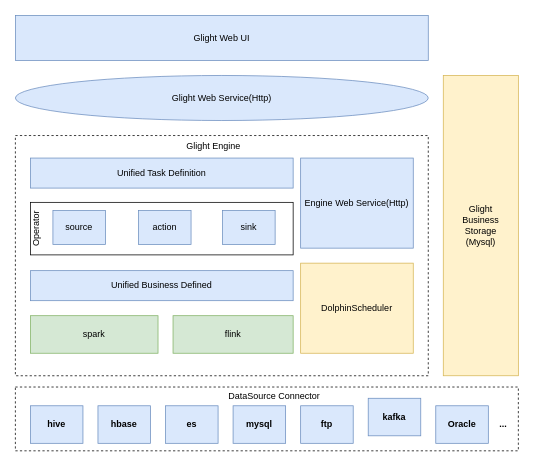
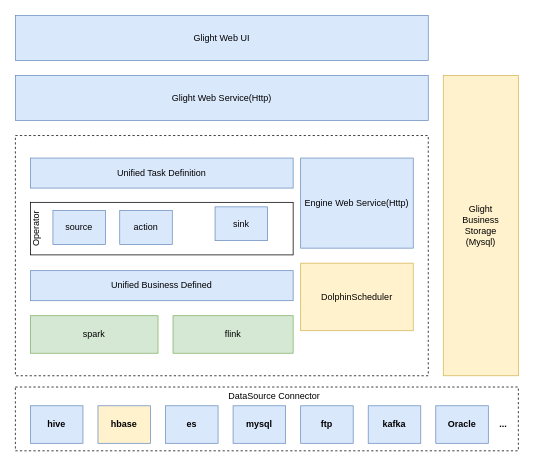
  <mxCell id="0" />
  <mxCell id="1" parent="0" />
  <mxCell id="2" value="" style="rounded=0;whiteSpace=wrap;html=1;dashed=1;" vertex="1" parent="1"><mxGeometry x="20" y="180" width="550" height="320" as="geometry" /></mxCell>
  <mxCell id="3" value="Glight Web UI" style="rounded=0;whiteSpace=wrap;html=1;fillColor=#dae8fc;strokeColor=#6c8ebf;" vertex="1" parent="1"><mxGeometry x="20" y="20" width="550" height="60" as="geometry" /></mxCell>
- <mxCell id="4" value="Glight Web Service(Http)" style="ellipse;whiteSpace=wrap;html=1;fillColor=#dae8fc;strokeColor=#6c8ebf;" vertex="1" parent="1"><mxGeometry x="20" y="100" width="550" height="60" as="geometry" /></mxCell>
- <mxCell id="5" value="Glight Engine" style="text;html=1;strokeColor=none;fillColor=none;align=center;verticalAlign=middle;whiteSpace=wrap;rounded=0;dashed=1;" vertex="1" parent="1"><mxGeometry x="204" y="180" width="160" height="30" as="geometry" /></mxCell>
+ <mxCell id="4" value="Glight Web Service(Http)" style="rounded=0;whiteSpace=wrap;html=1;fillColor=#dae8fc;strokeColor=#6c8ebf;" vertex="1" parent="1"><mxGeometry x="20" y="100" width="550" height="60" as="geometry" /></mxCell>
  <mxCell id="6" value="Glight&lt;br&gt;Business&lt;br&gt;Storage&lt;br&gt;(Mysql)" style="rounded=0;whiteSpace=wrap;html=1;fillColor=#fff2cc;strokeColor=#d6b656;" vertex="1" parent="1"><mxGeometry x="590" y="100" width="100" height="400" as="geometry" /></mxCell>
  <mxCell id="7" value="Engine Web Service(Http)" style="rounded=0;whiteSpace=wrap;html=1;fillColor=#dae8fc;strokeColor=#6c8ebf;" vertex="1" parent="1"><mxGeometry x="400" y="210" width="150" height="120" as="geometry" /></mxCell>
- <mxCell id="8" value="DolphinScheduler" style="rounded=0;whiteSpace=wrap;html=1;fillColor=#fff2cc;strokeColor=#d6b656;" vertex="1" parent="1"><mxGeometry x="400" y="350" width="150" height="120" as="geometry" /></mxCell>
+ <mxCell id="8" value="DolphinScheduler" style="rounded=0;whiteSpace=wrap;html=1;fillColor=#fff2cc;strokeColor=#d6b656;" vertex="1" parent="1"><mxGeometry x="400" y="350" width="150" height="90" as="geometry" /></mxCell>
  <mxCell id="9" value="Unified Task Definition" style="rounded=0;whiteSpace=wrap;html=1;fillColor=#dae8fc;strokeColor=#6c8ebf;" vertex="1" parent="1"><mxGeometry x="40" y="210" width="350" height="40" as="geometry" /></mxCell>
  <mxCell id="10" value="Unified Business Defined" style="rounded=0;whiteSpace=wrap;html=1;fillColor=#dae8fc;strokeColor=#6c8ebf;" vertex="1" parent="1"><mxGeometry x="40" y="360" width="350" height="40" as="geometry" /></mxCell>
  <mxCell id="11" value="" style="rounded=0;whiteSpace=wrap;html=1;" vertex="1" parent="1"><mxGeometry x="40" y="269" width="350" height="70" as="geometry" /></mxCell>
  <mxCell id="12" value="Operator" style="text;html=1;strokeColor=none;fillColor=none;align=center;verticalAlign=middle;whiteSpace=wrap;rounded=0;fontFamily=Helvetica;rotation=-90;" vertex="1" parent="1"><mxGeometry x="40" y="263.35" width="14.94" height="81.3" as="geometry" /></mxCell>
  <mxCell id="13" value="source" style="rounded=0;whiteSpace=wrap;html=1;fontFamily=Helvetica;fillColor=#dae8fc;strokeColor=#6c8ebf;" vertex="1" parent="1"><mxGeometry x="70" y="280" width="70" height="45" as="geometry" /></mxCell>
- <mxCell id="14" value="action" style="rounded=0;whiteSpace=wrap;html=1;fontFamily=Helvetica;fillColor=#dae8fc;strokeColor=#6c8ebf;" vertex="1" parent="1"><mxGeometry x="184" y="280" width="70" height="45" as="geometry" /></mxCell>
- <mxCell id="15" value="sink" style="rounded=0;whiteSpace=wrap;html=1;fontFamily=Helvetica;fillColor=#dae8fc;strokeColor=#6c8ebf;" vertex="1" parent="1"><mxGeometry x="296" y="280" width="70" height="45" as="geometry" /></mxCell>
+ <mxCell id="14" value="action" style="rounded=0;whiteSpace=wrap;html=1;fontFamily=Helvetica;fillColor=#dae8fc;strokeColor=#6c8ebf;" vertex="1" parent="1"><mxGeometry x="159" y="280" width="70" height="45" as="geometry" /></mxCell>
+ <mxCell id="15" value="sink" style="rounded=0;whiteSpace=wrap;html=1;fontFamily=Helvetica;fillColor=#dae8fc;strokeColor=#6c8ebf;" vertex="1" parent="1"><mxGeometry x="286" y="275" width="70" height="45" as="geometry" /></mxCell>
  <mxCell id="16" value="spark" style="rounded=0;whiteSpace=wrap;html=1;fontFamily=Helvetica;fillColor=#d5e8d4;strokeColor=#82b366;" vertex="1" parent="1"><mxGeometry x="40" y="420" width="170" height="50" as="geometry" /></mxCell>
  <mxCell id="17" value="flink" style="rounded=0;whiteSpace=wrap;html=1;fontFamily=Helvetica;fillColor=#d5e8d4;strokeColor=#82b366;" vertex="1" parent="1"><mxGeometry x="230" y="420" width="160" height="50" as="geometry" /></mxCell>
  <mxCell id="18" value="" style="rounded=0;whiteSpace=wrap;html=1;fontFamily=Helvetica;dashed=1;" vertex="1" parent="1"><mxGeometry x="20" y="515" width="670" height="85" as="geometry" /></mxCell>
  <mxCell id="19" value="DataSource Connector" style="text;html=1;strokeColor=none;fillColor=none;align=center;verticalAlign=middle;whiteSpace=wrap;rounded=0;fontFamily=Helvetica;" vertex="1" parent="1"><mxGeometry x="280" y="515" width="170" height="25" as="geometry" /></mxCell>
  <mxCell id="20" value="&lt;b&gt;hive&lt;/b&gt;" style="rounded=0;whiteSpace=wrap;html=1;fontFamily=Helvetica;fillColor=#dae8fc;strokeColor=#6c8ebf;" vertex="1" parent="1"><mxGeometry x="40" y="540" width="70" height="50" as="geometry" /></mxCell>
- <mxCell id="21" value="&lt;b&gt;hbase&lt;/b&gt;" style="rounded=0;whiteSpace=wrap;html=1;fontFamily=Helvetica;fillColor=#dae8fc;strokeColor=#6c8ebf;" vertex="1" parent="1"><mxGeometry x="130" y="540" width="70" height="50" as="geometry" /></mxCell>
+ <mxCell id="21" value="&lt;b&gt;hbase&lt;/b&gt;" style="rounded=0;whiteSpace=wrap;html=1;fontFamily=Helvetica;fillColor=#fff2cc;strokeColor=#6c8ebf;" vertex="1" parent="1"><mxGeometry x="130" y="540" width="70" height="50" as="geometry" /></mxCell>
  <mxCell id="22" value="&lt;b&gt;es&lt;/b&gt;" style="rounded=0;whiteSpace=wrap;html=1;fontFamily=Helvetica;fillColor=#dae8fc;strokeColor=#6c8ebf;" vertex="1" parent="1"><mxGeometry x="220" y="540" width="70" height="50" as="geometry" /></mxCell>
  <mxCell id="23" value="&lt;b&gt;mysql&lt;/b&gt;" style="rounded=0;whiteSpace=wrap;html=1;fontFamily=Helvetica;fillColor=#dae8fc;strokeColor=#6c8ebf;" vertex="1" parent="1"><mxGeometry x="310" y="540" width="70" height="50" as="geometry" /></mxCell>
  <mxCell id="24" value="&lt;b&gt;ftp&lt;/b&gt;" style="rounded=0;whiteSpace=wrap;html=1;fontFamily=Helvetica;fillColor=#dae8fc;strokeColor=#6c8ebf;" vertex="1" parent="1"><mxGeometry x="400" y="540" width="70" height="50" as="geometry" /></mxCell>
- <mxCell id="25" value="&lt;b&gt;kafka&lt;/b&gt;" style="rounded=0;whiteSpace=wrap;html=1;fontFamily=Helvetica;fillColor=#dae8fc;strokeColor=#6c8ebf;" vertex="1" parent="1"><mxGeometry x="490" y="530" width="70" height="50" as="geometry" /></mxCell>
+ <mxCell id="25" value="&lt;b&gt;kafka&lt;/b&gt;" style="rounded=0;whiteSpace=wrap;html=1;fontFamily=Helvetica;fillColor=#dae8fc;strokeColor=#6c8ebf;" vertex="1" parent="1"><mxGeometry x="490" y="540" width="70" height="50" as="geometry" /></mxCell>
  <mxCell id="26" value="&lt;b&gt;Oracle&lt;/b&gt;" style="rounded=0;whiteSpace=wrap;html=1;fontFamily=Helvetica;fillColor=#dae8fc;strokeColor=#6c8ebf;" vertex="1" parent="1"><mxGeometry x="580" y="540" width="70" height="50" as="geometry" /></mxCell>
  <mxCell id="27" value="&lt;b&gt;...&lt;/b&gt;" style="text;html=1;strokeColor=none;fillColor=none;align=center;verticalAlign=middle;whiteSpace=wrap;rounded=0;fontFamily=Helvetica;" vertex="1" parent="1"><mxGeometry x="640" y="550" width="60" height="30" as="geometry" /></mxCell>
